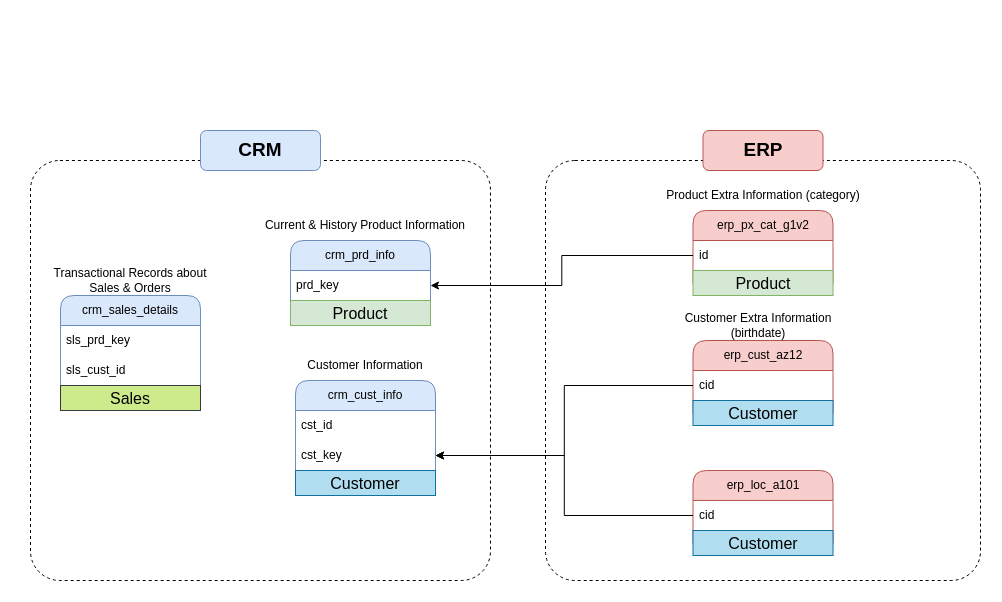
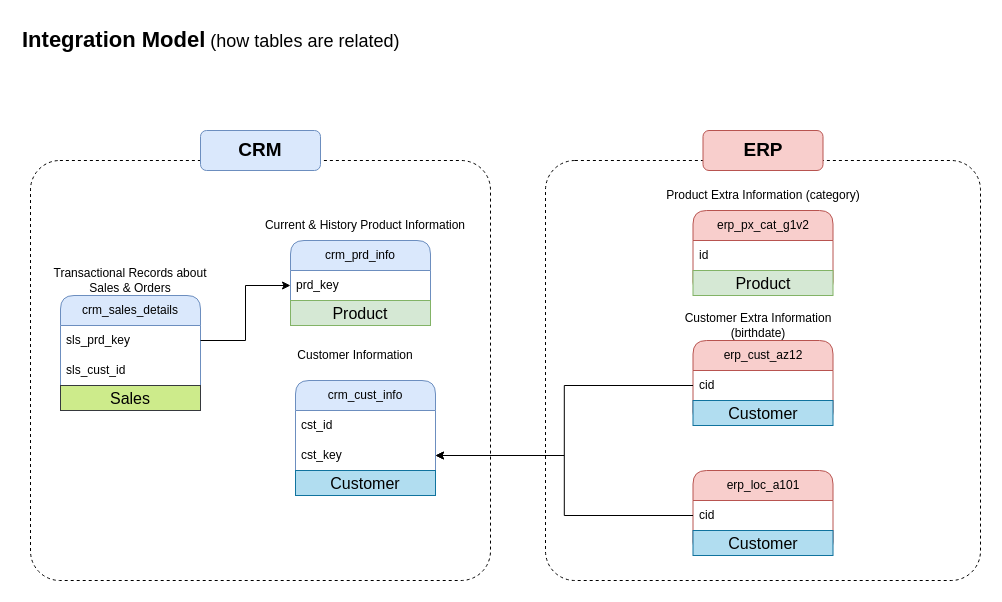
  <mxCell id="0" />
  <mxCell id="1" parent="0" />
  <mxCell id="2" value="" style="rounded=1;whiteSpace=wrap;html=1;fillColor=none;dashed=1;arcSize=7;" parent="1" vertex="1"><mxGeometry x="30" y="160" width="460" height="420" as="geometry" /></mxCell>
  <mxCell id="3" value="" style="rounded=1;whiteSpace=wrap;html=1;fillColor=none;dashed=1;arcSize=7;" parent="1" vertex="1"><mxGeometry x="545" y="160" width="435" height="420" as="geometry" /></mxCell>
  <mxCell id="4" value="crm_cust_info" style="swimlane;fontStyle=0;childLayout=stackLayout;horizontal=1;startSize=30;horizontalStack=0;resizeParent=1;resizeParentMax=0;resizeLast=0;collapsible=1;marginBottom=0;whiteSpace=wrap;html=1;rounded=1;glass=0;shadow=0;fillColor=#dae8fc;strokeColor=#6c8ebf;" parent="1" vertex="1"><mxGeometry x="295" y="380" width="140" height="115" as="geometry" /></mxCell>
  <mxCell id="5" value="cst_id" style="text;strokeColor=none;fillColor=none;align=left;verticalAlign=middle;spacingLeft=4;spacingRight=4;overflow=hidden;points=[[0,0.5],[1,0.5]];portConstraint=eastwest;rotatable=0;whiteSpace=wrap;html=1;" parent="4" vertex="1"><mxGeometry y="30" width="140" height="30" as="geometry" /></mxCell>
  <mxCell id="6" value="cst_key" style="text;strokeColor=none;fillColor=none;align=left;verticalAlign=middle;spacingLeft=4;spacingRight=4;overflow=hidden;points=[[0,0.5],[1,0.5]];portConstraint=eastwest;rotatable=0;whiteSpace=wrap;html=1;" parent="4" vertex="1"><mxGeometry y="60" width="140" height="30" as="geometry" /></mxCell>
  <mxCell id="7" value="&lt;font style=&quot;font-size: 16px;&quot;&gt;Customer&lt;/font&gt;" style="whiteSpace=wrap;html=1;align=center;fillColor=#b1ddf0;strokeColor=#10739e;" vertex="1" parent="4"><mxGeometry y="90" width="140" height="25" as="geometry" /></mxCell>
- <mxCell id="8" value="Customer Information" style="text;html=1;align=center;verticalAlign=middle;whiteSpace=wrap;rounded=0;" parent="1" vertex="1"><mxGeometry x="300" y="350" width="130" height="30" as="geometry" /></mxCell>
+ <mxCell id="8" value="Customer Information" style="text;html=1;align=center;verticalAlign=middle;whiteSpace=wrap;rounded=0;" parent="1" vertex="1"><mxGeometry x="290" y="340" width="130" height="30" as="geometry" /></mxCell>
  <mxCell id="9" value="crm_prd_info" style="swimlane;fontStyle=0;childLayout=stackLayout;horizontal=1;startSize=30;horizontalStack=0;resizeParent=1;resizeParentMax=0;resizeLast=0;collapsible=1;marginBottom=0;whiteSpace=wrap;html=1;rounded=1;glass=0;shadow=0;fillColor=#dae8fc;strokeColor=#6c8ebf;" parent="1" vertex="1"><mxGeometry x="290" y="240" width="140" height="85" as="geometry" /></mxCell>
  <mxCell id="10" value="prd_key" style="text;strokeColor=none;fillColor=none;align=left;verticalAlign=middle;spacingLeft=4;spacingRight=4;overflow=hidden;points=[[0,0.5],[1,0.5]];portConstraint=eastwest;rotatable=0;whiteSpace=wrap;html=1;" parent="9" vertex="1"><mxGeometry y="30" width="140" height="30" as="geometry" /></mxCell>
  <mxCell id="11" value="&lt;font style=&quot;font-size: 16px;&quot;&gt;Product&lt;/font&gt;" style="whiteSpace=wrap;html=1;align=center;fillColor=#d5e8d4;strokeColor=#82b366;" vertex="1" parent="9"><mxGeometry y="60" width="140" height="25" as="geometry" /></mxCell>
  <mxCell id="12" value="Current &amp;amp; History Product Information" style="text;html=1;align=center;verticalAlign=middle;whiteSpace=wrap;rounded=0;" parent="1" vertex="1"><mxGeometry x="260" y="210" width="210" height="30" as="geometry" /></mxCell>
  <mxCell id="13" value="Transactional Records about Sales &amp;amp; Orders" style="text;html=1;align=center;verticalAlign=middle;whiteSpace=wrap;rounded=0;" parent="1" vertex="1"><mxGeometry x="50" y="265" width="160" height="30" as="geometry" /></mxCell>
  <mxCell id="14" value="crm_sales_details" style="swimlane;fontStyle=0;childLayout=stackLayout;horizontal=1;startSize=30;horizontalStack=0;resizeParent=1;resizeParentMax=0;resizeLast=0;collapsible=1;marginBottom=0;whiteSpace=wrap;html=1;fillColor=#dae8fc;strokeColor=#6c8ebf;rounded=1;" parent="1" vertex="1"><mxGeometry x="60" y="295" width="140" height="115" as="geometry" /></mxCell>
  <mxCell id="15" value="sls_prd_key" style="text;strokeColor=none;fillColor=none;align=left;verticalAlign=middle;spacingLeft=4;spacingRight=4;overflow=hidden;points=[[0,0.5],[1,0.5]];portConstraint=eastwest;rotatable=0;whiteSpace=wrap;html=1;" parent="14" vertex="1"><mxGeometry y="30" width="140" height="30" as="geometry" /></mxCell>
  <mxCell id="16" value="sls_cust_id" style="text;strokeColor=none;fillColor=none;align=left;verticalAlign=middle;spacingLeft=4;spacingRight=4;overflow=hidden;points=[[0,0.5],[1,0.5]];portConstraint=eastwest;rotatable=0;whiteSpace=wrap;html=1;" parent="14" vertex="1"><mxGeometry y="60" width="140" height="30" as="geometry" /></mxCell>
  <mxCell id="17" value="&lt;font style=&quot;font-size: 16px;&quot;&gt;Sales&lt;/font&gt;" style="whiteSpace=wrap;html=1;align=center;fillColor=#cdeb8b;strokeColor=#36393d;" vertex="1" parent="14"><mxGeometry y="90" width="140" height="25" as="geometry" /></mxCell>
+ <mxCell id="18" style="edgeStyle=orthogonalEdgeStyle;rounded=0;orthogonalLoop=1;jettySize=auto;html=1;entryX=0;entryY=0.5;entryDx=0;entryDy=0;" parent="1" source="15" target="10" edge="1"><mxGeometry relative="1" as="geometry" /></mxCell>
  <mxCell id="19" value="erp_cust_az12" style="swimlane;fontStyle=0;childLayout=stackLayout;horizontal=1;startSize=30;horizontalStack=0;resizeParent=1;resizeParentMax=0;resizeLast=0;collapsible=1;marginBottom=0;whiteSpace=wrap;html=1;rounded=1;glass=0;shadow=0;fillColor=#f8cecc;strokeColor=#b85450;" parent="1" vertex="1"><mxGeometry x="692.5" y="340" width="140" height="85" as="geometry" /></mxCell>
  <mxCell id="20" value="cid" style="text;strokeColor=none;fillColor=none;align=left;verticalAlign=middle;spacingLeft=4;spacingRight=4;overflow=hidden;points=[[0,0.5],[1,0.5]];portConstraint=eastwest;rotatable=0;whiteSpace=wrap;html=1;" parent="19" vertex="1"><mxGeometry y="30" width="140" height="30" as="geometry" /></mxCell>
  <mxCell id="21" value="&lt;font style=&quot;font-size: 16px;&quot;&gt;Customer&lt;/font&gt;" style="whiteSpace=wrap;html=1;align=center;fillColor=#b1ddf0;strokeColor=#10739e;" vertex="1" parent="19"><mxGeometry y="60" width="140" height="25" as="geometry" /></mxCell>
  <mxCell id="22" value="Customer Extra Information (birthdate)" style="text;html=1;align=center;verticalAlign=middle;whiteSpace=wrap;rounded=0;" parent="1" vertex="1"><mxGeometry x="677.5" y="310" width="160" height="30" as="geometry" /></mxCell>
  <mxCell id="23" value="erp_loc_a101" style="swimlane;fontStyle=0;childLayout=stackLayout;horizontal=1;startSize=30;horizontalStack=0;resizeParent=1;resizeParentMax=0;resizeLast=0;collapsible=1;marginBottom=0;whiteSpace=wrap;html=1;rounded=1;glass=0;shadow=0;fillColor=#f8cecc;strokeColor=#b85450;" parent="1" vertex="1"><mxGeometry x="692.5" y="470" width="140" height="85" as="geometry" /></mxCell>
  <mxCell id="24" value="cid" style="text;strokeColor=none;fillColor=none;align=left;verticalAlign=middle;spacingLeft=4;spacingRight=4;overflow=hidden;points=[[0,0.5],[1,0.5]];portConstraint=eastwest;rotatable=0;whiteSpace=wrap;html=1;" parent="23" vertex="1"><mxGeometry y="30" width="140" height="30" as="geometry" /></mxCell>
  <mxCell id="25" value="&lt;font style=&quot;font-size: 16px;&quot;&gt;Customer&lt;/font&gt;" style="whiteSpace=wrap;html=1;align=center;fillColor=#b1ddf0;strokeColor=#10739e;" vertex="1" parent="23"><mxGeometry y="60" width="140" height="25" as="geometry" /></mxCell>
  <mxCell id="26" style="edgeStyle=orthogonalEdgeStyle;rounded=0;orthogonalLoop=1;jettySize=auto;html=1;" parent="1" source="20" target="6" edge="1"><mxGeometry relative="1" as="geometry" /></mxCell>
+ <mxCell id="27" value="&lt;font style=&quot;&quot;&gt;&lt;font style=&quot;font-size: 22px;&quot;&gt;&lt;b style=&quot;&quot;&gt;Integration Model&lt;/b&gt;&lt;/font&gt;&lt;span style=&quot;font-size: 18px;&quot;&gt; (how tables are related)&lt;/span&gt;&lt;/font&gt;" style="text;html=1;align=left;verticalAlign=middle;whiteSpace=wrap;rounded=0;" parent="1" vertex="1"><mxGeometry x="20" y="20" width="420" height="40" as="geometry" /></mxCell>
  <mxCell id="28" style="edgeStyle=orthogonalEdgeStyle;rounded=0;orthogonalLoop=1;jettySize=auto;html=1;entryX=1;entryY=0.5;entryDx=0;entryDy=0;" parent="1" source="24" target="6" edge="1"><mxGeometry relative="1" as="geometry" /></mxCell>
  <mxCell id="29" value="erp_px_cat_g1v2" style="swimlane;fontStyle=0;childLayout=stackLayout;horizontal=1;startSize=30;horizontalStack=0;resizeParent=1;resizeParentMax=0;resizeLast=0;collapsible=1;marginBottom=0;whiteSpace=wrap;html=1;rounded=1;glass=0;shadow=0;fillColor=#f8cecc;strokeColor=#b85450;" parent="1" vertex="1"><mxGeometry x="692.5" y="210" width="140" height="85" as="geometry" /></mxCell>
  <mxCell id="30" value="id" style="text;strokeColor=none;fillColor=none;align=left;verticalAlign=middle;spacingLeft=4;spacingRight=4;overflow=hidden;points=[[0,0.5],[1,0.5]];portConstraint=eastwest;rotatable=0;whiteSpace=wrap;html=1;" parent="29" vertex="1"><mxGeometry y="30" width="140" height="30" as="geometry" /></mxCell>
  <mxCell id="31" value="&lt;font style=&quot;font-size: 16px;&quot;&gt;Product&lt;/font&gt;" style="whiteSpace=wrap;html=1;align=center;fillColor=#d5e8d4;strokeColor=#82b366;" vertex="1" parent="29"><mxGeometry y="60" width="140" height="25" as="geometry" /></mxCell>
  <mxCell id="32" value="Product Extra Information (category)" style="text;html=1;align=center;verticalAlign=middle;whiteSpace=wrap;rounded=0;" parent="1" vertex="1"><mxGeometry x="657.5" y="180" width="210" height="30" as="geometry" /></mxCell>
- <mxCell id="33" style="edgeStyle=orthogonalEdgeStyle;rounded=0;orthogonalLoop=1;jettySize=auto;html=1;entryX=1;entryY=0.5;entryDx=0;entryDy=0;" parent="1" source="30" target="10" edge="1"><mxGeometry relative="1" as="geometry" /></mxCell>
  <mxCell id="34" value="&lt;b&gt;&lt;font style=&quot;font-size: 19px;&quot;&gt;CRM&lt;/font&gt;&lt;/b&gt;" style="rounded=1;whiteSpace=wrap;html=1;fillColor=#dae8fc;strokeColor=#6c8ebf;" parent="1" vertex="1"><mxGeometry x="200" y="130" width="120" height="40" as="geometry" /></mxCell>
  <mxCell id="35" value="&lt;b&gt;&lt;font style=&quot;font-size: 19px;&quot;&gt;ERP&lt;/font&gt;&lt;/b&gt;" style="rounded=1;whiteSpace=wrap;html=1;fillColor=#f8cecc;strokeColor=#b85450;" parent="1" vertex="1"><mxGeometry x="702.5" y="130" width="120" height="40" as="geometry" /></mxCell>
